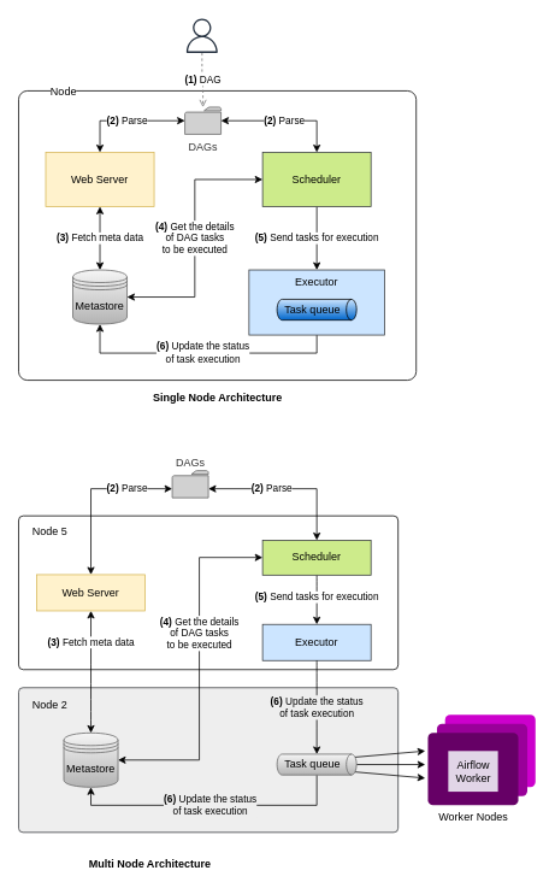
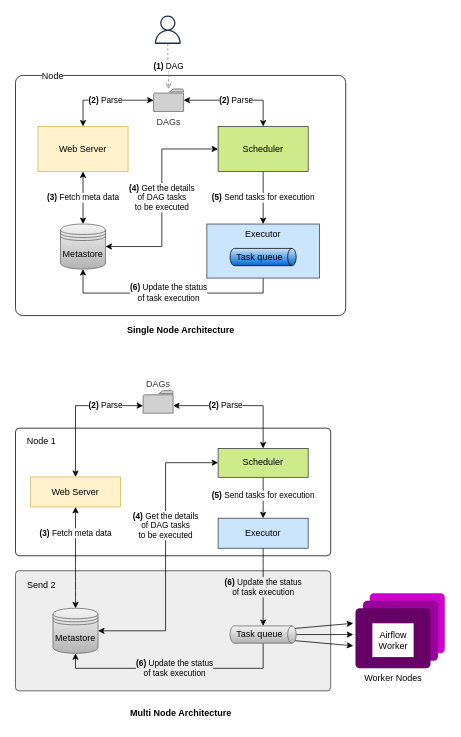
  <mxCell id="0" />
  <mxCell id="1" parent="0" />
  <mxCell id="2" value="" style="rounded=1;whiteSpace=wrap;html=1;labelBackgroundColor=none;strokeWidth=1;arcSize=3;shadow=0;fillColor=#eeeeee;strokeColor=#36393d;" vertex="1" parent="1"><mxGeometry x="20" y="760" width="420" height="160" as="geometry" /></mxCell>
  <mxCell id="3" style="edgeStyle=none;rounded=0;orthogonalLoop=1;jettySize=auto;html=1;exitX=0.145;exitY=0;exitDx=0;exitDy=1.636;exitPerimeter=0;labelBackgroundColor=#EEEEEE;startArrow=none;startFill=0;endArrow=classic;endFill=1;strokeColor=#000000;strokeWidth=1;fontColor=#FFFFFF;" edge="1" parent="1" source="39"><mxGeometry relative="1" as="geometry"><mxPoint x="470" y="830" as="targetPoint" /></mxGeometry></mxCell>
  <mxCell id="4" value="" style="rounded=1;whiteSpace=wrap;html=1;labelBackgroundColor=none;strokeWidth=1;arcSize=7;shadow=0;fontColor=#ffffff;strokeColor=none;fillColor=#CC00CC;" vertex="1" parent="1"><mxGeometry x="492" y="790" width="100" height="80" as="geometry" /></mxCell>
  <mxCell id="5" value="" style="rounded=1;whiteSpace=wrap;html=1;labelBackgroundColor=none;strokeWidth=1;arcSize=7;shadow=0;fontColor=#ffffff;strokeColor=none;fillColor=#990099;" vertex="1" parent="1"><mxGeometry x="483" y="800" width="100" height="80" as="geometry" /></mxCell>
  <mxCell id="6" value="" style="rounded=1;whiteSpace=wrap;html=1;labelBackgroundColor=none;strokeWidth=1;arcSize=3;shadow=0;" vertex="1" parent="1"><mxGeometry x="20" y="100" width="440" height="320" as="geometry" /></mxCell>
  <mxCell id="7" value="Node" style="text;html=1;strokeColor=none;fillColor=none;align=center;verticalAlign=middle;whiteSpace=wrap;rounded=0;labelBackgroundColor=#ffffff;" vertex="1" parent="1"><mxGeometry x="50" y="91" width="40" height="20" as="geometry" /></mxCell>
  <mxCell id="8" value="&lt;b&gt;(2)&lt;/b&gt; Parse" style="edgeStyle=orthogonalEdgeStyle;rounded=0;orthogonalLoop=1;jettySize=auto;html=1;exitX=0.5;exitY=0;exitDx=0;exitDy=0;startArrow=classic;startFill=1;" edge="1" parent="1" source="9" target="18"><mxGeometry relative="1" as="geometry"><Array as="points"><mxPoint x="110" y="133" /></Array></mxGeometry></mxCell>
  <mxCell id="9" value="Web Server" style="rounded=0;whiteSpace=wrap;html=1;labelBackgroundColor=none;fillColor=#fff2cc;strokeColor=#d6b656;" vertex="1" parent="1"><mxGeometry x="50" y="168" width="120" height="60" as="geometry" /></mxCell>
  <mxCell id="10" value="(5)&lt;span style=&quot;font-weight: normal&quot;&gt;&amp;nbsp;Send tasks for execution&lt;/span&gt;" style="edgeStyle=orthogonalEdgeStyle;rounded=0;orthogonalLoop=1;jettySize=auto;html=1;exitX=0.5;exitY=1;exitDx=0;exitDy=0;entryX=0.5;entryY=0;entryDx=0;entryDy=0;fontStyle=1" edge="1" parent="1" source="12" target="16"><mxGeometry relative="1" as="geometry" /></mxCell>
  <mxCell id="11" value="&lt;b&gt;(2)&lt;/b&gt; Parse" style="edgeStyle=orthogonalEdgeStyle;rounded=0;orthogonalLoop=1;jettySize=auto;html=1;exitX=0.5;exitY=0;exitDx=0;exitDy=0;startArrow=classic;startFill=1;" edge="1" parent="1" source="12" target="18"><mxGeometry relative="1" as="geometry"><Array as="points"><mxPoint x="350" y="133" /></Array></mxGeometry></mxCell>
  <mxCell id="12" value="Scheduler" style="rounded=0;whiteSpace=wrap;html=1;labelBackgroundColor=none;fillColor=#cdeb8b;strokeColor=#36393d;" vertex="1" parent="1"><mxGeometry x="290" y="168" width="120" height="60" as="geometry" /></mxCell>
  <mxCell id="13" value="&lt;b&gt;(3)&lt;/b&gt; Fetch meta data" style="edgeStyle=orthogonalEdgeStyle;rounded=0;orthogonalLoop=1;jettySize=auto;html=1;startArrow=classic;startFill=1;exitX=0.5;exitY=0;exitDx=0;exitDy=0;" edge="1" parent="1" source="22" target="9"><mxGeometry relative="1" as="geometry"><mxPoint x="110" y="298" as="sourcePoint" /></mxGeometry></mxCell>
  <mxCell id="14" value="(4)&lt;span style=&quot;font-weight: normal&quot;&gt;&amp;nbsp;Get the details &lt;br&gt;of&amp;nbsp;DAG tasks &lt;br&gt;to be executed&lt;/span&gt;" style="edgeStyle=orthogonalEdgeStyle;rounded=0;orthogonalLoop=1;jettySize=auto;html=1;exitX=1;exitY=0.5;exitDx=0;exitDy=0;entryX=0;entryY=0.5;entryDx=0;entryDy=0;fontStyle=1;startArrow=classic;startFill=1;" edge="1" parent="1" source="22" target="12"><mxGeometry relative="1" as="geometry"><mxPoint x="140" y="328" as="sourcePoint" /></mxGeometry></mxCell>
  <mxCell id="15" value="(6)&lt;span style=&quot;font-weight: normal&quot;&gt;&amp;nbsp;Update the status &lt;br&gt;of task execution&lt;/span&gt;" style="edgeStyle=orthogonalEdgeStyle;rounded=0;orthogonalLoop=1;jettySize=auto;html=1;exitX=0.5;exitY=1;exitDx=0;exitDy=0;entryX=0.5;entryY=1;entryDx=0;entryDy=0;fontStyle=1;" edge="1" parent="1" source="16" target="22"><mxGeometry relative="1" as="geometry"><mxPoint x="110" y="358" as="targetPoint" /></mxGeometry></mxCell>
  <mxCell id="16" value="Executor" style="rounded=0;whiteSpace=wrap;html=1;labelBackgroundColor=none;strokeColor=#36393d;verticalAlign=top;fillColor=#cce5ff;" vertex="1" parent="1"><mxGeometry x="275" y="298" width="150" height="72" as="geometry" /></mxCell>
  <mxCell id="17" value="Task queue" style="shape=cylinder3;whiteSpace=wrap;html=1;boundedLbl=1;backgroundOutline=1;size=5.643;labelBackgroundColor=none;strokeWidth=1;rotation=90;gradientDirection=east;horizontal=0;fillColor=#CCE5FF;gradientColor=#0066CC;" vertex="1" parent="1"><mxGeometry x="338.5" y="298" width="23" height="88" as="geometry" /></mxCell>
  <mxCell id="18" value="DAGs" style="pointerEvents=1;shadow=0;dashed=0;html=1;labelPosition=center;verticalLabelPosition=bottom;verticalAlign=top;outlineConnect=0;align=center;shape=mxgraph.office.concepts.folder;labelBackgroundColor=none;strokeColor=#666666;fontColor=#333333;fillColor=#D1D1D1;" vertex="1" parent="1"><mxGeometry x="204" y="118" width="40" height="30" as="geometry" /></mxCell>
  <mxCell id="19" value="&lt;b&gt;(1)&amp;nbsp;&lt;/b&gt;DAG" style="edgeStyle=orthogonalEdgeStyle;rounded=0;orthogonalLoop=1;jettySize=auto;html=1;startArrow=none;startFill=0;endArrow=open;endFill=0;dashed=1;strokeColor=#737373;" edge="1" parent="1" source="20" target="18"><mxGeometry relative="1" as="geometry" /></mxCell>
  <mxCell id="20" value="" style="outlineConnect=0;fontColor=#232F3E;gradientColor=none;fillColor=#232F3E;dashed=0;verticalLabelPosition=bottom;verticalAlign=top;align=center;html=1;fontSize=12;fontStyle=0;aspect=fixed;pointerEvents=1;shape=mxgraph.aws4.user;labelBackgroundColor=none;strokeColor=none;" vertex="1" parent="1"><mxGeometry x="204" y="20" width="38" height="38" as="geometry" /></mxCell>
  <mxCell id="21" value="Single Node Architecture" style="text;html=1;strokeColor=none;fillColor=none;align=center;verticalAlign=middle;whiteSpace=wrap;rounded=0;labelBackgroundColor=none;fontStyle=1" vertex="1" parent="1"><mxGeometry x="156.5" y="430" width="167" height="20" as="geometry" /></mxCell>
  <mxCell id="22" value="Metastore" style="shape=datastore;whiteSpace=wrap;html=1;labelBackgroundColor=none;strokeWidth=1;fillColor=#f5f5f5;gradientColor=#b3b3b3;strokeColor=#666666;" vertex="1" parent="1"><mxGeometry x="80" y="298" width="60" height="60" as="geometry" /></mxCell>
  <mxCell id="23" value="" style="rounded=1;whiteSpace=wrap;html=1;labelBackgroundColor=none;strokeWidth=1;arcSize=3;shadow=0;" vertex="1" parent="1"><mxGeometry x="20" y="570" width="420" height="170" as="geometry" /></mxCell>
- <mxCell id="24" value="Node 5" style="text;html=1;strokeColor=none;fillColor=none;align=center;verticalAlign=middle;whiteSpace=wrap;rounded=0;labelBackgroundColor=none;" vertex="1" parent="1"><mxGeometry x="30" y="577" width="50" height="20" as="geometry" /></mxCell>
+ <mxCell id="24" value="Node 1" style="text;html=1;strokeColor=none;fillColor=none;align=center;verticalAlign=middle;whiteSpace=wrap;rounded=0;labelBackgroundColor=none;" vertex="1" parent="1"><mxGeometry x="30" y="577" width="50" height="20" as="geometry" /></mxCell>
  <mxCell id="25" value="&lt;b&gt;(2)&lt;/b&gt; Parse" style="rounded=0;orthogonalLoop=1;jettySize=auto;html=1;exitX=0.5;exitY=0;exitDx=0;exitDy=0;startArrow=classic;startFill=1;edgeStyle=orthogonalEdgeStyle;" edge="1" source="35" target="32" parent="1"><mxGeometry x="0.46" relative="1" as="geometry"><Array as="points"><mxPoint x="100" y="540" /></Array><mxPoint as="offset" /></mxGeometry></mxCell>
  <mxCell id="26" value="(5)&lt;span style=&quot;font-weight: normal&quot;&gt;&amp;nbsp;Send tasks for execution&lt;/span&gt;" style="edgeStyle=orthogonalEdgeStyle;rounded=0;orthogonalLoop=1;jettySize=auto;html=1;exitX=0.5;exitY=1;exitDx=0;exitDy=0;entryX=0.5;entryY=0;entryDx=0;entryDy=0;fontStyle=1;curved=1;" edge="1" source="28" target="31" parent="1"><mxGeometry x="-0.101" relative="1" as="geometry"><mxPoint as="offset" /></mxGeometry></mxCell>
  <mxCell id="27" value="&lt;b&gt;(2)&lt;/b&gt; Parse" style="edgeStyle=orthogonalEdgeStyle;rounded=0;orthogonalLoop=1;jettySize=auto;html=1;exitX=0.5;exitY=0;exitDx=0;exitDy=0;startArrow=classic;startFill=1;" edge="1" source="28" target="32" parent="1"><mxGeometry x="0.209" relative="1" as="geometry"><Array as="points"><mxPoint x="350" y="540" /></Array><mxPoint as="offset" /></mxGeometry></mxCell>
  <mxCell id="28" value="Scheduler" style="rounded=0;whiteSpace=wrap;html=1;labelBackgroundColor=none;fillColor=#cdeb8b;strokeColor=#36393d;" vertex="1" parent="1"><mxGeometry x="290" y="597" width="120" height="38.5" as="geometry" /></mxCell>
  <mxCell id="29" value="&lt;b&gt;(3)&lt;/b&gt; Fetch meta data" style="edgeStyle=orthogonalEdgeStyle;rounded=0;orthogonalLoop=1;jettySize=auto;html=1;startArrow=classic;startFill=1;exitX=0.5;exitY=0;exitDx=0;exitDy=0;curved=1;" edge="1" source="34" target="35" parent="1"><mxGeometry x="0.481" relative="1" as="geometry"><mxPoint x="110" y="727" as="sourcePoint" /><mxPoint as="offset" /></mxGeometry></mxCell>
  <mxCell id="30" value="(6)&lt;span style=&quot;font-weight: normal&quot;&gt;&amp;nbsp;Update the status &lt;br&gt;of task execution&lt;/span&gt;" style="edgeStyle=orthogonalEdgeStyle;rounded=0;orthogonalLoop=1;jettySize=auto;html=1;entryX=0.5;entryY=1;entryDx=0;entryDy=0;fontStyle=1;labelBackgroundColor=#EEEEEE;" edge="1" source="39" target="34" parent="1"><mxGeometry relative="1" as="geometry"><mxPoint x="110" y="930" as="targetPoint" /><Array as="points"><mxPoint x="350" y="890" /><mxPoint x="100" y="890" /></Array></mxGeometry></mxCell>
  <mxCell id="31" value="Executor" style="rounded=0;whiteSpace=wrap;html=1;labelBackgroundColor=none;strokeColor=#36393d;verticalAlign=middle;fillColor=#cce5ff;" vertex="1" parent="1"><mxGeometry x="290" y="690" width="120" height="40" as="geometry" /></mxCell>
  <mxCell id="32" value="DAGs" style="pointerEvents=1;shadow=0;dashed=0;html=1;labelPosition=center;verticalLabelPosition=top;verticalAlign=bottom;outlineConnect=0;align=center;shape=mxgraph.office.concepts.folder;labelBackgroundColor=none;strokeColor=#666666;fontColor=#333333;fillColor=#D1D1D1;" vertex="1" parent="1"><mxGeometry x="190" y="520" width="40" height="30" as="geometry" /></mxCell>
- <mxCell id="33" value="Multi Node Architecture" style="text;html=1;strokeColor=none;fillColor=none;align=center;verticalAlign=middle;whiteSpace=wrap;rounded=0;labelBackgroundColor=none;fontStyle=1" vertex="1" parent="1"><mxGeometry x="81.5" y="945" width="167" height="20" as="geometry" /></mxCell>
+ <mxCell id="33" value="Multi Node Architecture" style="text;html=1;strokeColor=none;fillColor=none;align=center;verticalAlign=middle;whiteSpace=wrap;rounded=0;labelBackgroundColor=none;fontStyle=1" vertex="1" parent="1"><mxGeometry x="156.5" y="940" width="167" height="20" as="geometry" /></mxCell>
  <mxCell id="34" value="Metastore" style="shape=datastore;whiteSpace=wrap;html=1;labelBackgroundColor=none;strokeWidth=1;fillColor=#f5f5f5;gradientColor=#b3b3b3;strokeColor=#666666;" vertex="1" parent="1"><mxGeometry x="70" y="810" width="60" height="60" as="geometry" /></mxCell>
  <mxCell id="35" value="Web Server" style="rounded=0;whiteSpace=wrap;html=1;labelBackgroundColor=none;fillColor=#fff2cc;strokeColor=#d6b656;" vertex="1" parent="1"><mxGeometry x="40" y="635" width="120" height="40" as="geometry" /></mxCell>
  <mxCell id="36" value="(4)&lt;span style=&quot;font-weight: normal&quot;&gt;&amp;nbsp;Get the details &lt;br&gt;of&amp;nbsp;DAG tasks &lt;br&gt;to be executed&lt;/span&gt;" style="edgeStyle=orthogonalEdgeStyle;rounded=0;orthogonalLoop=1;jettySize=auto;html=1;exitX=1;exitY=0.5;exitDx=0;exitDy=0;fontStyle=1;startArrow=classic;startFill=1;" edge="1" parent="1" source="34" target="28"><mxGeometry x="0.198" relative="1" as="geometry"><mxPoint x="140" y="900" as="sourcePoint" /><mxPoint x="290" y="616.25" as="targetPoint" /><Array as="points"><mxPoint x="220" y="840" /><mxPoint x="220" y="616" /></Array><mxPoint as="offset" /></mxGeometry></mxCell>
  <mxCell id="37" style="rounded=0;orthogonalLoop=1;jettySize=auto;html=1;exitX=0.855;exitY=0;exitDx=0;exitDy=1.636;exitPerimeter=0;labelBackgroundColor=#EEEEEE;startArrow=none;startFill=0;endArrow=classic;endFill=1;strokeWidth=1;fontColor=#FFFFFF;" edge="1" parent="1" source="39"><mxGeometry relative="1" as="geometry"><mxPoint x="470" y="860" as="targetPoint" /></mxGeometry></mxCell>
  <mxCell id="38" style="edgeStyle=none;rounded=0;orthogonalLoop=1;jettySize=auto;html=1;exitX=0.5;exitY=0;exitDx=0;exitDy=0;exitPerimeter=0;labelBackgroundColor=#EEEEEE;startArrow=none;startFill=0;endArrow=classic;endFill=1;strokeColor=#000000;strokeWidth=1;fontColor=#FFFFFF;" edge="1" parent="1" source="39"><mxGeometry relative="1" as="geometry"><mxPoint x="470" y="845" as="targetPoint" /></mxGeometry></mxCell>
  <mxCell id="39" value="Task queue" style="shape=cylinder3;whiteSpace=wrap;html=1;boundedLbl=1;backgroundOutline=1;size=5.643;labelBackgroundColor=none;strokeWidth=1;rotation=90;gradientDirection=east;horizontal=0;fillColor=#f5f5f5;gradientColor=#b3b3b3;strokeColor=#666666;" vertex="1" parent="1"><mxGeometry x="338.5" y="801" width="23" height="88" as="geometry" /></mxCell>
  <mxCell id="40" value="(6)&lt;span style=&quot;font-weight: normal&quot;&gt;&amp;nbsp;Update the status &lt;br&gt;of task execution&lt;/span&gt;" style="edgeStyle=orthogonalEdgeStyle;rounded=0;orthogonalLoop=1;jettySize=auto;html=1;exitX=0.5;exitY=1;exitDx=0;exitDy=0;fontStyle=1;curved=1;entryX=0;entryY=0.5;entryDx=0;entryDy=0;entryPerimeter=0;labelBackgroundColor=#EEEEEE;" edge="1" parent="1" source="31" target="39"><mxGeometry relative="1" as="geometry"><mxPoint x="224" y="720" as="sourcePoint" /><mxPoint x="349" y="830" as="targetPoint" /><Array as="points" /></mxGeometry></mxCell>
- <mxCell id="41" value="Node 2" style="text;html=1;strokeColor=none;fillColor=none;align=center;verticalAlign=middle;whiteSpace=wrap;rounded=0;labelBackgroundColor=none;" vertex="1" parent="1"><mxGeometry x="30" y="770" width="50" height="20" as="geometry" /></mxCell>
+ <mxCell id="41" value="Send 2" style="text;html=1;strokeColor=none;fillColor=none;align=center;verticalAlign=middle;whiteSpace=wrap;rounded=0;labelBackgroundColor=none;" vertex="1" parent="1"><mxGeometry x="30" y="770" width="50" height="20" as="geometry" /></mxCell>
  <mxCell id="42" value="" style="rounded=1;whiteSpace=wrap;html=1;labelBackgroundColor=none;strokeWidth=1;arcSize=7;shadow=0;fontColor=#ffffff;strokeColor=none;fillColor=#660066;" vertex="1" parent="1"><mxGeometry x="473" y="810" width="100" height="80" as="geometry" /></mxCell>
- <mxCell id="43" value="Airflow Worker" style="rounded=0;whiteSpace=wrap;html=1;shadow=0;labelBackgroundColor=none;strokeWidth=1;strokeColor=none;fillColor=#e1d5e7;" vertex="1" parent="1"><mxGeometry x="495.5" y="830" width="55" height="45" as="geometry" /></mxCell>
+ <mxCell id="43" value="Airflow Worker" style="rounded=0;whiteSpace=wrap;html=1;shadow=0;labelBackgroundColor=none;strokeWidth=1;strokeColor=none;" vertex="1" parent="1"><mxGeometry x="495.5" y="830" width="55" height="45" as="geometry" /></mxCell>
  <mxCell id="44" value="Worker Nodes" style="text;html=1;strokeColor=none;fillColor=none;align=center;verticalAlign=middle;whiteSpace=wrap;rounded=0;labelBackgroundColor=none;fontStyle=0" vertex="1" parent="1"><mxGeometry x="478.75" y="894" width="88.5" height="20" as="geometry" /></mxCell>
